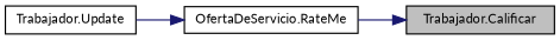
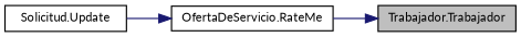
  digraph {
    fontname=Lato
    rankdir=RL
    node [color=black fillcolor=white fontname=Lato fontsize=10 shape=record style=filled]
    edge [color=midnightblue dir=back fontname=Lato fontsize=10 labelfontname=Helvetica labelfontsize=10 style=solid]
-   n1 [fillcolor=grey75 fontcolor=black height=0.2 label="Trabajador.Calificar" width=0.4]
+   n1 [fillcolor=grey75 fontcolor=black height=0.2 label="Trabajador.Trabajador" width=0.4]
    n2 [height=0.2 label="OfertaDeServicio.RateMe" width=0.4]
-   n3 [height=0.2 label="Trabajador.Update" width=0.4]
+   n3 [height=0.2 label="Solicitud.Update" width=0.4]
    n1 -> n2
    n2 -> n3
  }
